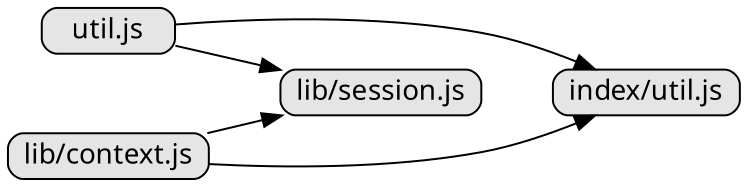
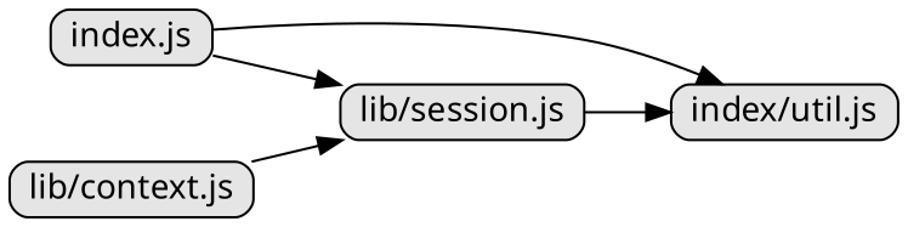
  digraph {
    compound=true
    fixedsize=true
    fontname="Noto Sans"
    nodesep=0.5
    rankdir=LR
    node [concentrate=true fillcolor="#E5E5E5" fontname="Noto Sans" shape=box style="rounded,filled"]
    edge [fontname="Noto Sans"]
-   "index.js" [height=0 width=0 label="util.js"]
+   "index.js" [height=0 width=0]
    n2 [height=0 label="index/util.js" width=0]
    "lib/session.js" [height=0 width=0]
    "lib/context.js" [height=0 width=0]
    "index.js" -> n2
    "index.js" -> "lib/session.js"
-   "lib/context.js" -> n2
+   "lib/session.js" -> n2
    "lib/context.js" -> "lib/session.js"
  }
